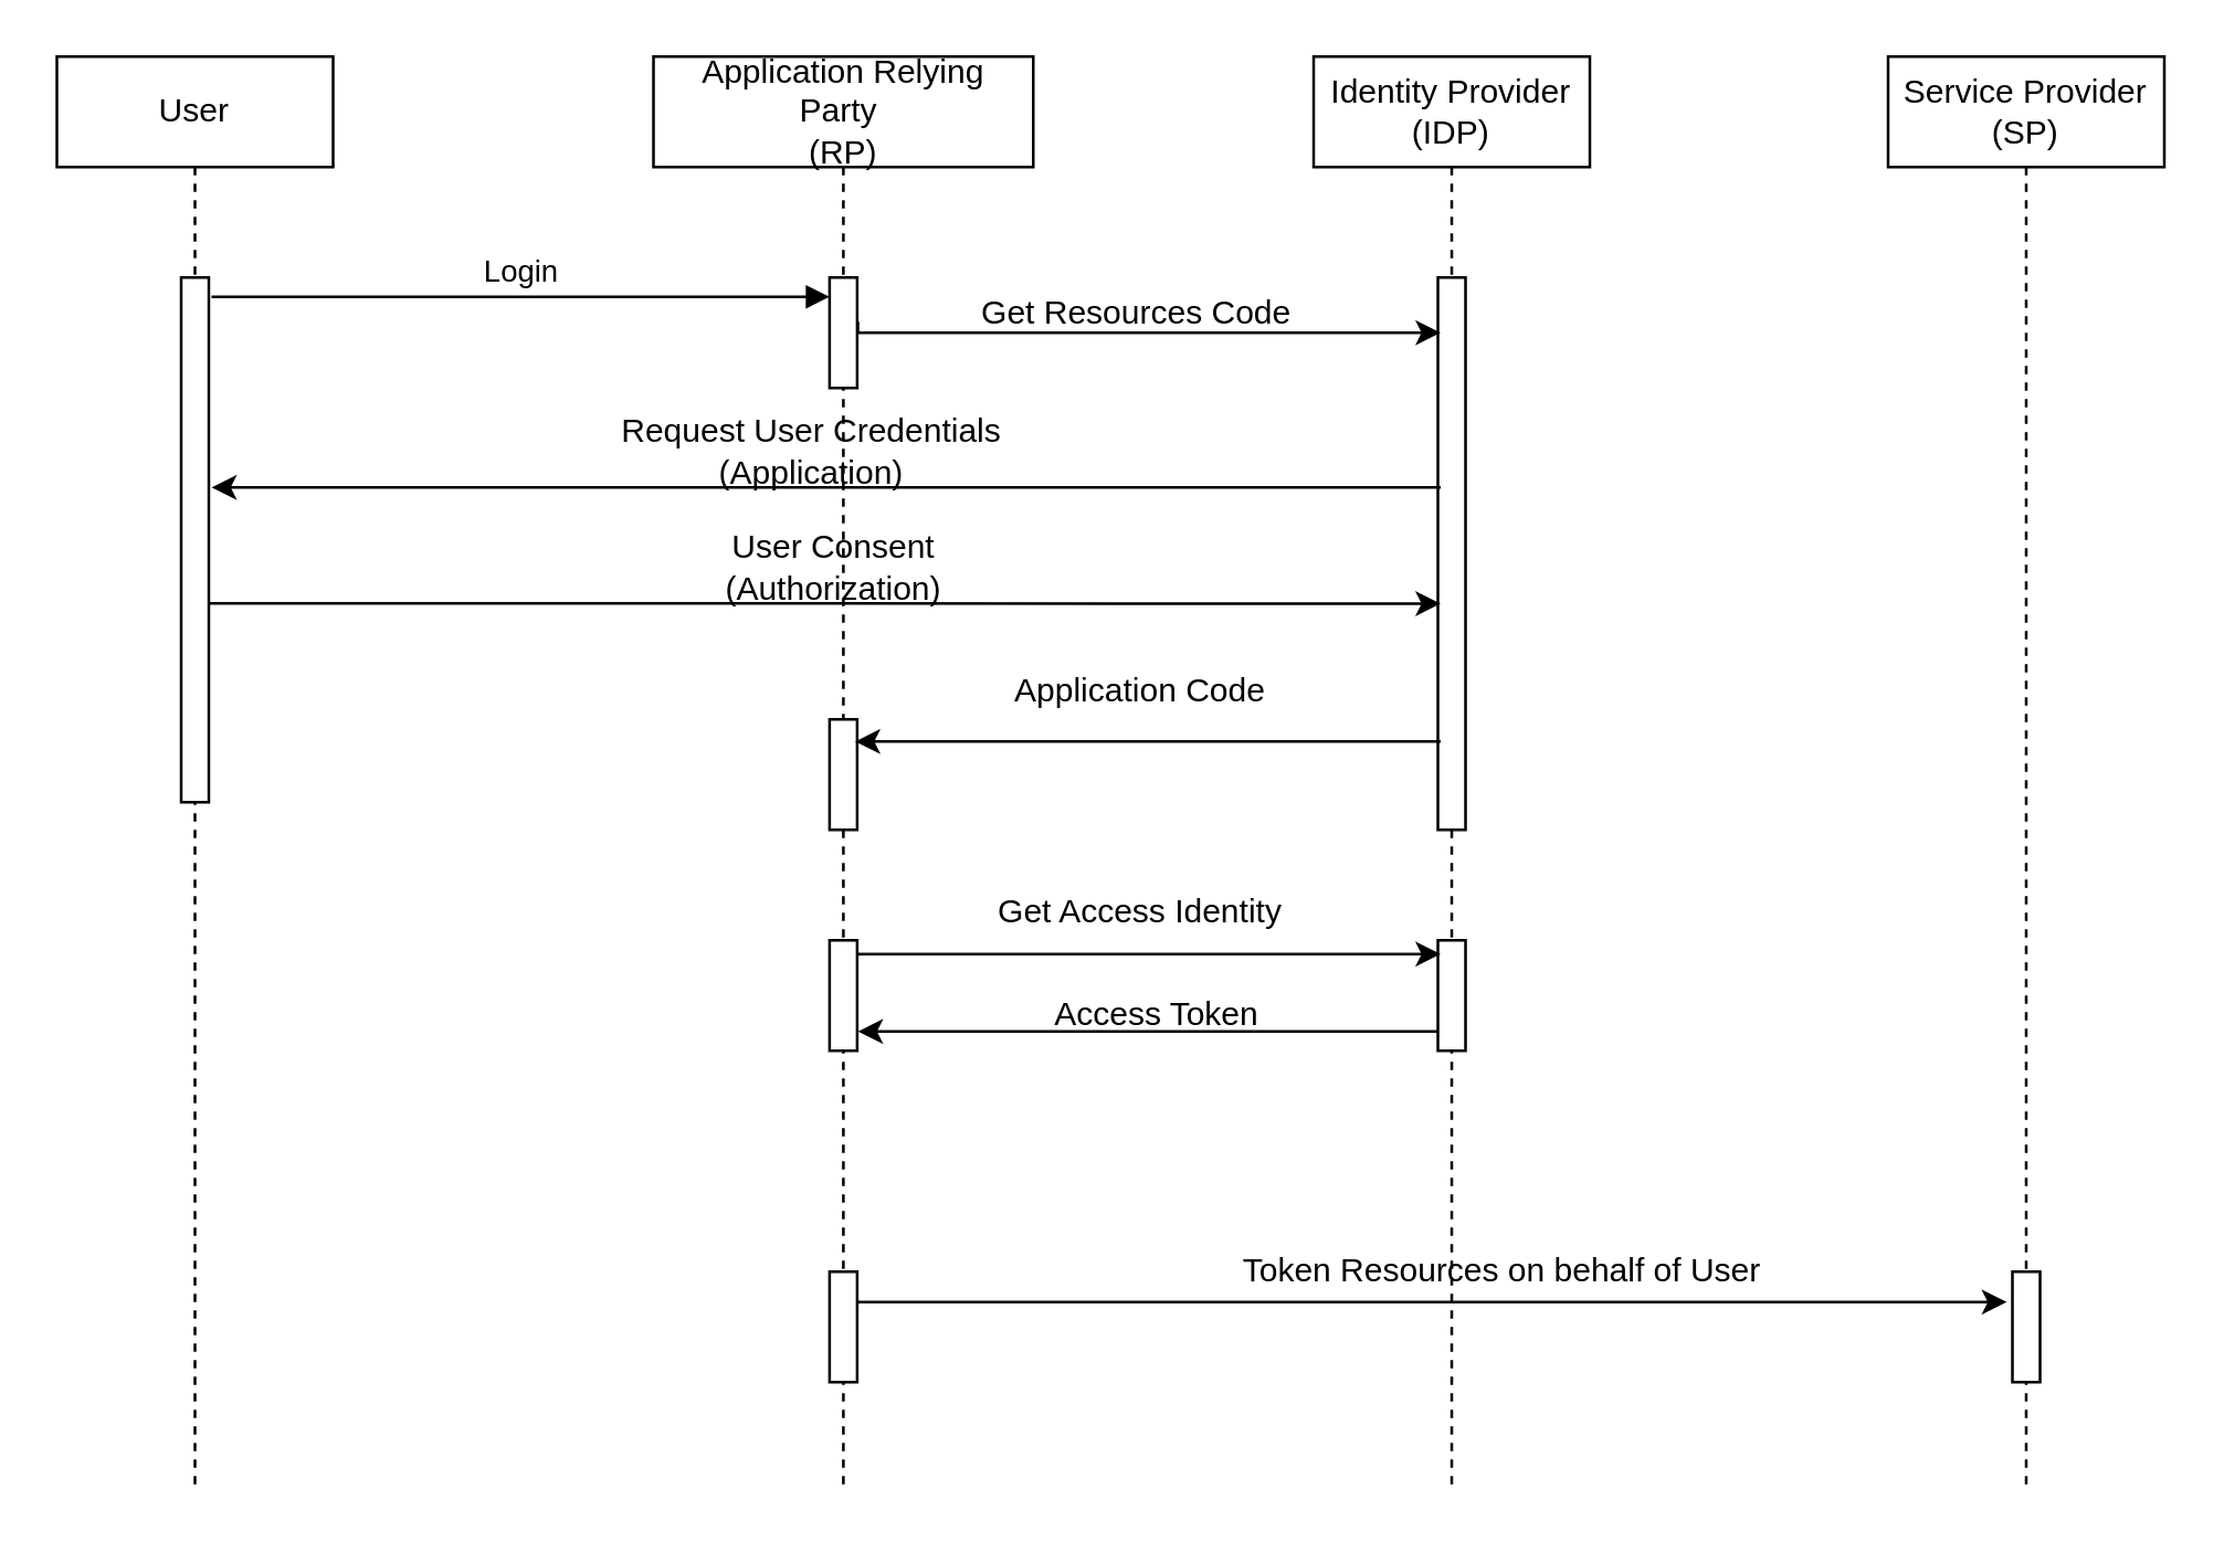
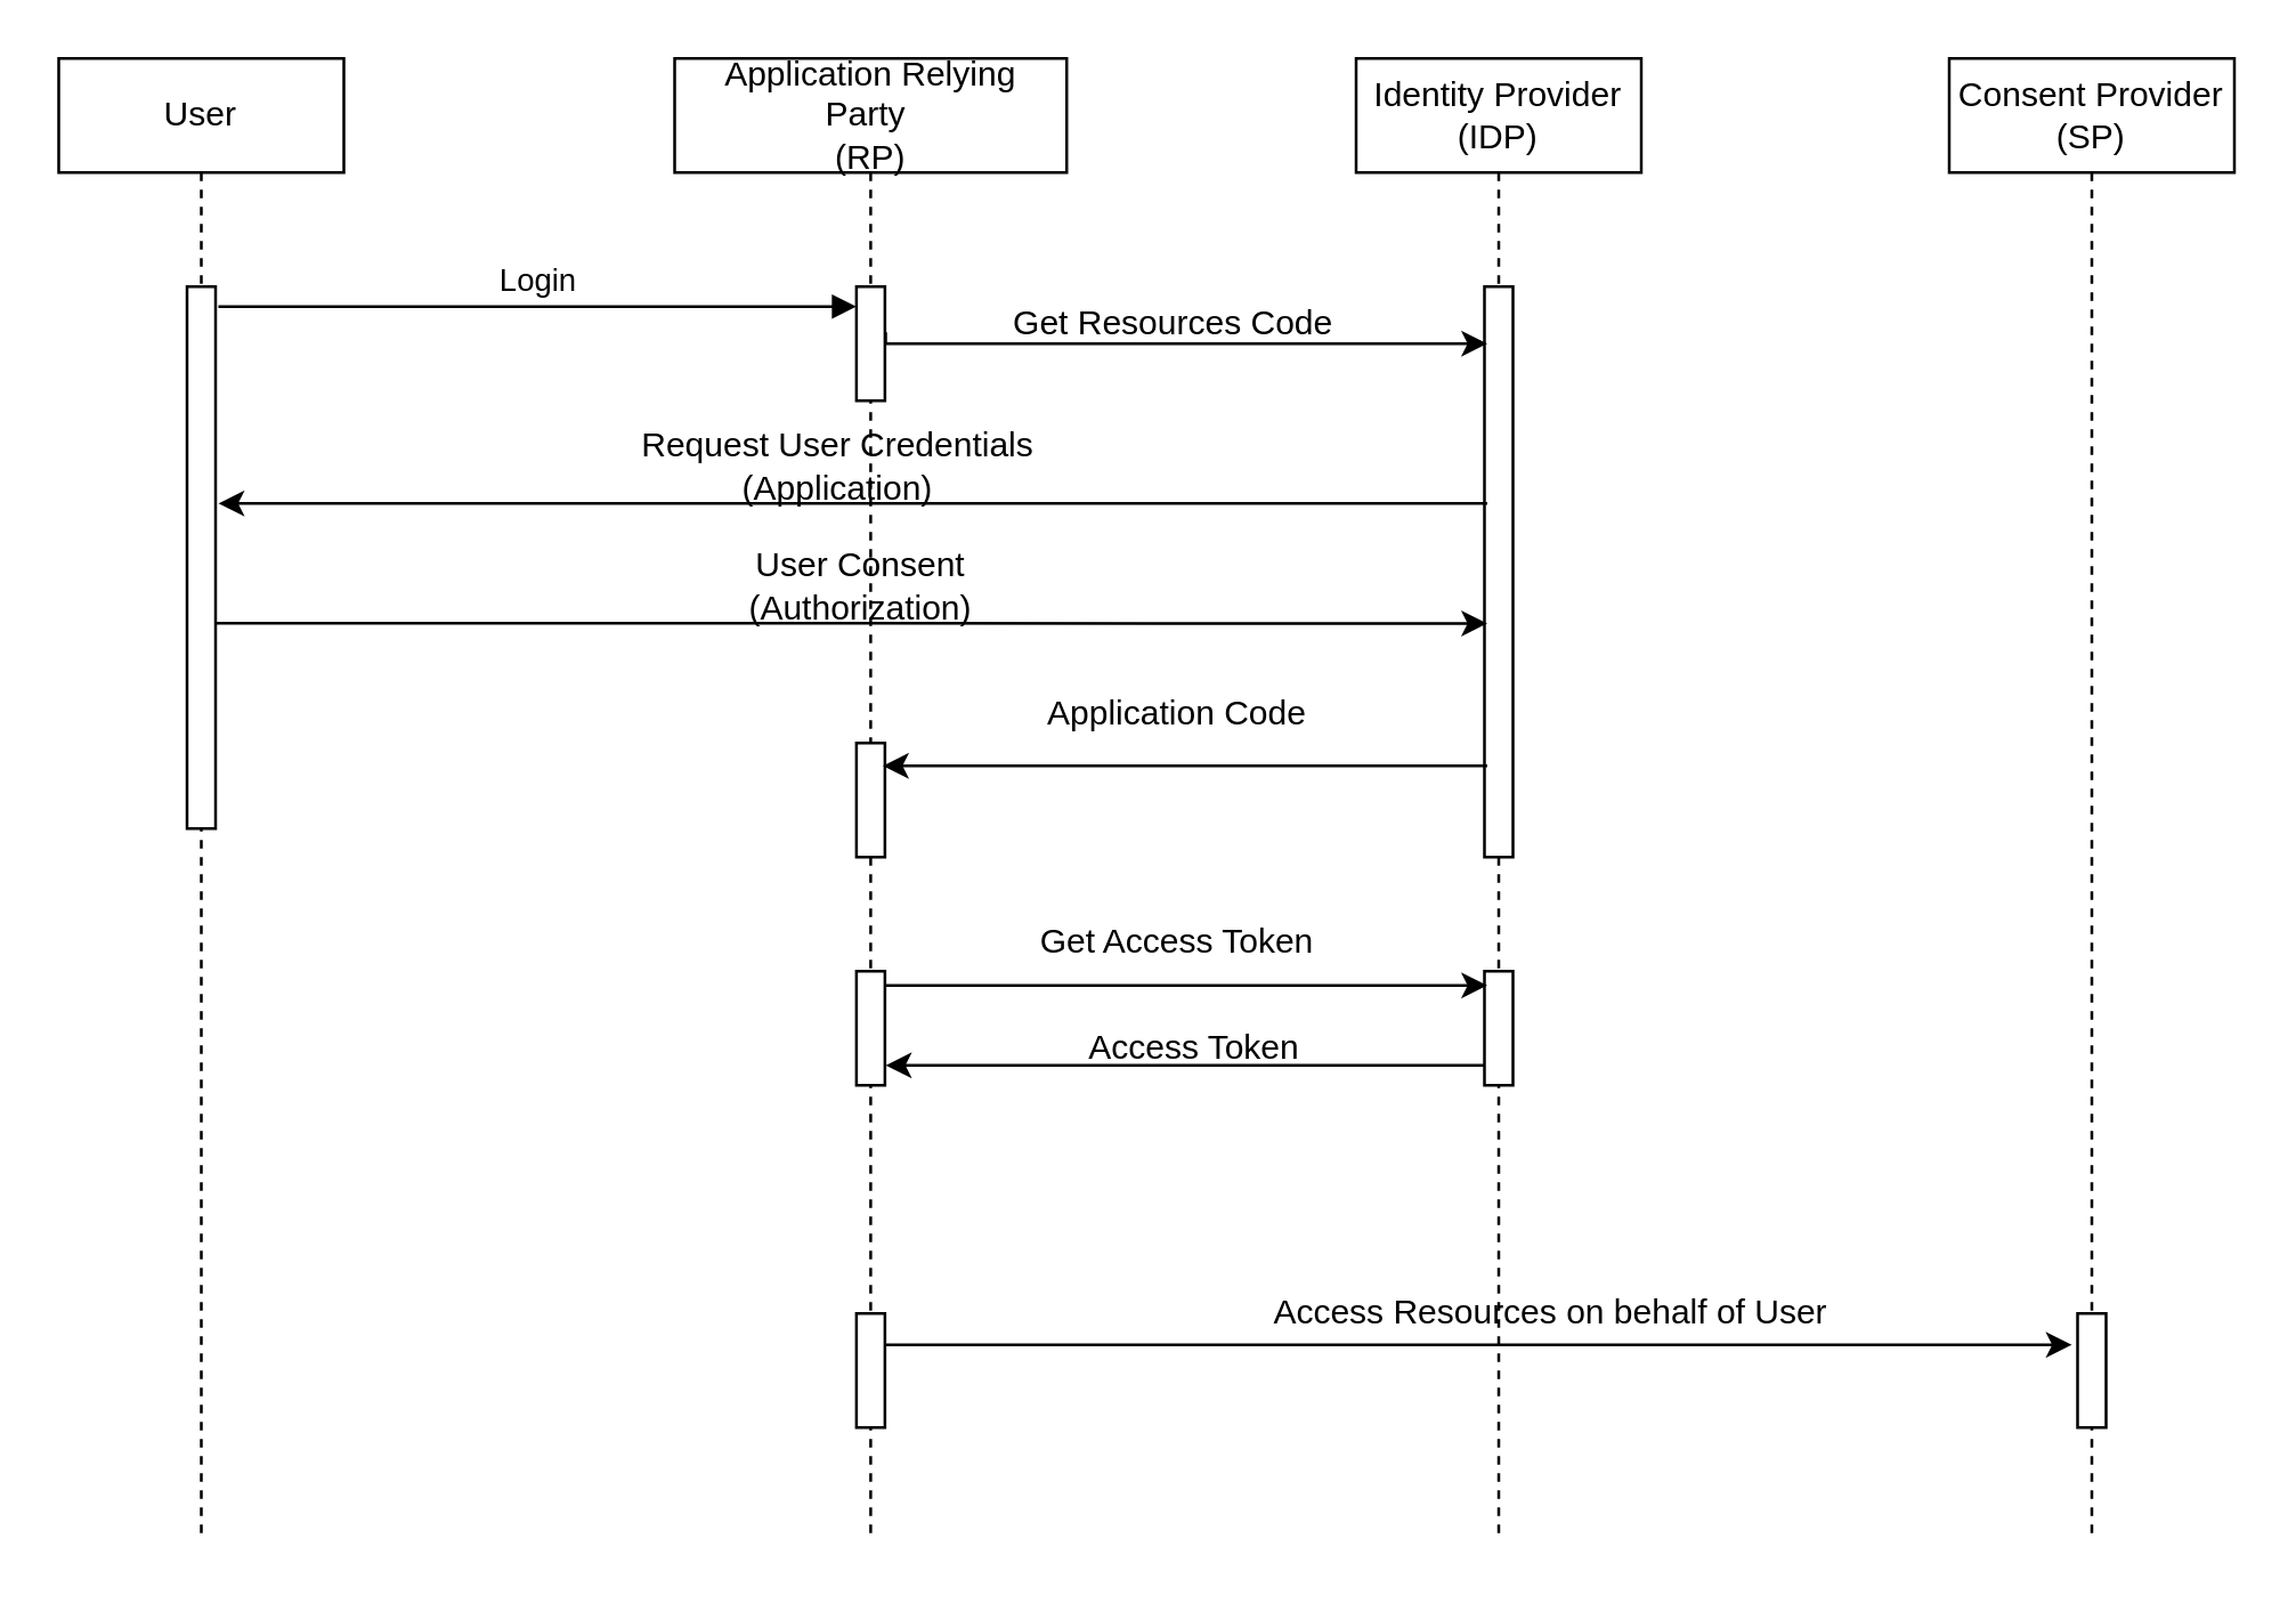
  <mxCell id="0" />
  <mxCell id="1" parent="0" />
  <mxCell id="2" value="User" style="shape=umlLifeline;perimeter=lifelinePerimeter;whiteSpace=wrap;html=1;container=1;collapsible=0;recursiveResize=0;outlineConnect=0;" vertex="1" parent="1"><mxGeometry x="20" y="20" width="100" height="520" as="geometry" /></mxCell>
  <mxCell id="3" value="" style="html=1;points=[];perimeter=orthogonalPerimeter;" vertex="1" parent="2"><mxGeometry x="45" y="80" width="10" height="190" as="geometry" /></mxCell>
  <mxCell id="4" value="Application Relying Party&amp;nbsp;&lt;br&gt;(RP)" style="shape=umlLifeline;perimeter=lifelinePerimeter;whiteSpace=wrap;html=1;container=1;collapsible=0;recursiveResize=0;outlineConnect=0;" vertex="1" parent="1"><mxGeometry x="236" y="20" width="137.5" height="520" as="geometry" /></mxCell>
  <mxCell id="5" value="" style="html=1;points=[];perimeter=orthogonalPerimeter;" vertex="1" parent="4"><mxGeometry x="63.75" y="80" width="10" height="40" as="geometry" /></mxCell>
  <mxCell id="6" value="Request User Credentials (Application)" style="text;html=1;strokeColor=none;fillColor=none;align=center;verticalAlign=middle;whiteSpace=wrap;rounded=0;" vertex="1" parent="4"><mxGeometry x="-15" y="133" width="145" height="20" as="geometry" /></mxCell>
  <mxCell id="7" value="User Consent (Authorization)" style="text;html=1;strokeColor=none;fillColor=none;align=center;verticalAlign=middle;whiteSpace=wrap;rounded=0;" vertex="1" parent="4"><mxGeometry x="-7.5" y="175" width="145" height="20" as="geometry" /></mxCell>
  <mxCell id="8" value="" style="html=1;points=[];perimeter=orthogonalPerimeter;" vertex="1" parent="4"><mxGeometry x="63.75" y="240" width="10" height="40" as="geometry" /></mxCell>
  <mxCell id="9" value="" style="html=1;points=[];perimeter=orthogonalPerimeter;" vertex="1" parent="4"><mxGeometry x="63.75" y="320" width="10" height="40" as="geometry" /></mxCell>
  <mxCell id="10" value="" style="html=1;points=[];perimeter=orthogonalPerimeter;" vertex="1" parent="4"><mxGeometry x="63.75" y="440" width="10" height="40" as="geometry" /></mxCell>
  <mxCell id="11" value="Identity Provider&lt;br&gt;(IDP)" style="shape=umlLifeline;perimeter=lifelinePerimeter;whiteSpace=wrap;html=1;container=1;collapsible=0;recursiveResize=0;outlineConnect=0;" vertex="1" parent="1"><mxGeometry x="475" y="20" width="100" height="520" as="geometry" /></mxCell>
  <mxCell id="12" value="" style="html=1;points=[];perimeter=orthogonalPerimeter;" vertex="1" parent="11"><mxGeometry x="45" y="80" width="10" height="200" as="geometry" /></mxCell>
  <mxCell id="13" value="" style="html=1;points=[];perimeter=orthogonalPerimeter;" vertex="1" parent="11"><mxGeometry x="45" y="320" width="10" height="40" as="geometry" /></mxCell>
- <mxCell id="14" value="Service Provider&lt;br&gt;(SP)" style="shape=umlLifeline;perimeter=lifelinePerimeter;whiteSpace=wrap;html=1;container=1;collapsible=0;recursiveResize=0;outlineConnect=0;" vertex="1" parent="1"><mxGeometry x="683" y="20" width="100" height="520" as="geometry" /></mxCell>
+ <mxCell id="14" value="Consent Provider&lt;br&gt;(SP)" style="shape=umlLifeline;perimeter=lifelinePerimeter;whiteSpace=wrap;html=1;container=1;collapsible=0;recursiveResize=0;outlineConnect=0;" vertex="1" parent="1"><mxGeometry x="683" y="20" width="100" height="520" as="geometry" /></mxCell>
  <mxCell id="15" value="" style="html=1;points=[];perimeter=orthogonalPerimeter;" vertex="1" parent="14"><mxGeometry x="45" y="440" width="10" height="40" as="geometry" /></mxCell>
  <mxCell id="16" value="Login" style="html=1;verticalAlign=bottom;endArrow=block;rounded=0;entryX=0;entryY=0.175;entryDx=0;entryDy=0;entryPerimeter=0;" edge="1" parent="1" target="5"><mxGeometry width="80" relative="1" as="geometry"><mxPoint x="76" y="107" as="sourcePoint" /><mxPoint x="276" y="106" as="targetPoint" /></mxGeometry></mxCell>
  <mxCell id="17" style="edgeStyle=orthogonalEdgeStyle;rounded=0;orthogonalLoop=1;jettySize=auto;html=1;exitX=1.025;exitY=0.4;exitDx=0;exitDy=0;exitPerimeter=0;" edge="1" parent="1" source="5"><mxGeometry relative="1" as="geometry"><mxPoint x="314.75" y="120" as="sourcePoint" /><mxPoint x="521" y="120" as="targetPoint" /><Array as="points"><mxPoint x="310" y="120" /></Array></mxGeometry></mxCell>
  <mxCell id="18" value="Get Resources Code&amp;nbsp;&amp;nbsp;" style="text;html=1;strokeColor=none;fillColor=none;align=center;verticalAlign=middle;whiteSpace=wrap;rounded=0;" vertex="1" parent="1"><mxGeometry x="340" y="103" width="149" height="20" as="geometry" /></mxCell>
  <mxCell id="19" style="edgeStyle=orthogonalEdgeStyle;rounded=0;orthogonalLoop=1;jettySize=auto;html=1;" edge="1" parent="1"><mxGeometry relative="1" as="geometry"><mxPoint x="521" y="176" as="sourcePoint" /><mxPoint x="76" y="176" as="targetPoint" /><Array as="points"><mxPoint x="376" y="176" /><mxPoint x="376" y="176" /></Array></mxGeometry></mxCell>
  <mxCell id="20" style="edgeStyle=orthogonalEdgeStyle;rounded=0;orthogonalLoop=1;jettySize=auto;html=1;entryX=0;entryY=0.624;entryDx=0;entryDy=0;entryPerimeter=0;" edge="1" parent="1"><mxGeometry relative="1" as="geometry"><mxPoint x="75" y="218" as="sourcePoint" /><mxPoint x="521" y="218.08" as="targetPoint" /><Array as="points"><mxPoint x="186" y="218" /><mxPoint x="186" y="218" /></Array></mxGeometry></mxCell>
  <mxCell id="21" style="edgeStyle=orthogonalEdgeStyle;rounded=0;orthogonalLoop=1;jettySize=auto;html=1;" edge="1" parent="1"><mxGeometry relative="1" as="geometry"><mxPoint x="521" y="268" as="sourcePoint" /><mxPoint x="309" y="268" as="targetPoint" /><Array as="points"><mxPoint x="521" y="268" /></Array></mxGeometry></mxCell>
  <mxCell id="22" value="Application Code" style="text;html=1;strokeColor=none;fillColor=none;align=center;verticalAlign=middle;whiteSpace=wrap;rounded=0;" vertex="1" parent="1"><mxGeometry x="340" y="240" width="145" height="20" as="geometry" /></mxCell>
  <mxCell id="23" style="edgeStyle=orthogonalEdgeStyle;rounded=0;orthogonalLoop=1;jettySize=auto;html=1;entryX=0.1;entryY=0.625;entryDx=0;entryDy=0;entryPerimeter=0;" edge="1" parent="1"><mxGeometry relative="1" as="geometry"><mxPoint x="309.75" y="345" as="sourcePoint" /><mxPoint x="521" y="345" as="targetPoint" /><Array as="points"><mxPoint x="376" y="345" /><mxPoint x="376" y="345" /></Array></mxGeometry></mxCell>
- <mxCell id="24" value="Get Access Identity" style="text;html=1;strokeColor=none;fillColor=none;align=center;verticalAlign=middle;whiteSpace=wrap;rounded=0;" vertex="1" parent="1"><mxGeometry x="340" y="320" width="145" height="20" as="geometry" /></mxCell>
+ <mxCell id="24" value="Get Access Token" style="text;html=1;strokeColor=none;fillColor=none;align=center;verticalAlign=middle;whiteSpace=wrap;rounded=0;" vertex="1" parent="1"><mxGeometry x="340" y="320" width="145" height="20" as="geometry" /></mxCell>
  <mxCell id="25" style="edgeStyle=orthogonalEdgeStyle;rounded=0;orthogonalLoop=1;jettySize=auto;html=1;entryX=1.025;entryY=0.825;entryDx=0;entryDy=0;entryPerimeter=0;" edge="1" parent="1" source="13" target="9"><mxGeometry relative="1" as="geometry"><Array as="points"><mxPoint x="476" y="373" /><mxPoint x="476" y="373" /></Array></mxGeometry></mxCell>
  <mxCell id="26" value="Access Token" style="text;html=1;strokeColor=none;fillColor=none;align=center;verticalAlign=middle;whiteSpace=wrap;rounded=0;" vertex="1" parent="1"><mxGeometry x="346" y="357" width="145" height="20" as="geometry" /></mxCell>
  <mxCell id="27" style="edgeStyle=orthogonalEdgeStyle;rounded=0;orthogonalLoop=1;jettySize=auto;html=1;entryX=-0.2;entryY=0.275;entryDx=0;entryDy=0;entryPerimeter=0;" edge="1" parent="1" source="10" target="15"><mxGeometry relative="1" as="geometry"><Array as="points"><mxPoint x="436" y="471" /><mxPoint x="436" y="471" /></Array></mxGeometry></mxCell>
- <mxCell id="28" value="Token Resources on behalf of User" style="text;html=1;strokeColor=none;fillColor=none;align=center;verticalAlign=middle;whiteSpace=wrap;rounded=0;" vertex="1" parent="1"><mxGeometry x="416" y="450" width="255" height="20" as="geometry" /></mxCell>
+ <mxCell id="28" value="Access Resources on behalf of User" style="text;html=1;strokeColor=none;fillColor=none;align=center;verticalAlign=middle;whiteSpace=wrap;rounded=0;" vertex="1" parent="1"><mxGeometry x="416" y="450" width="255" height="20" as="geometry" /></mxCell>
